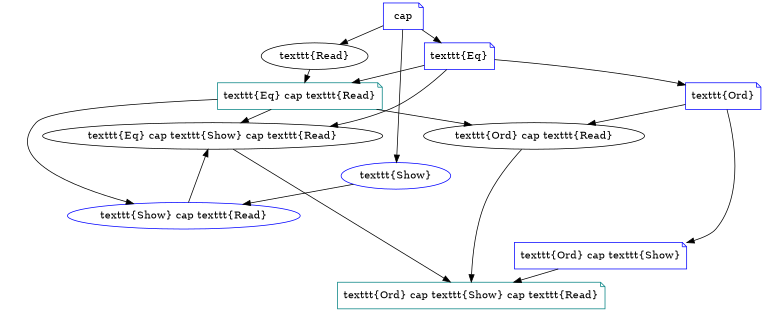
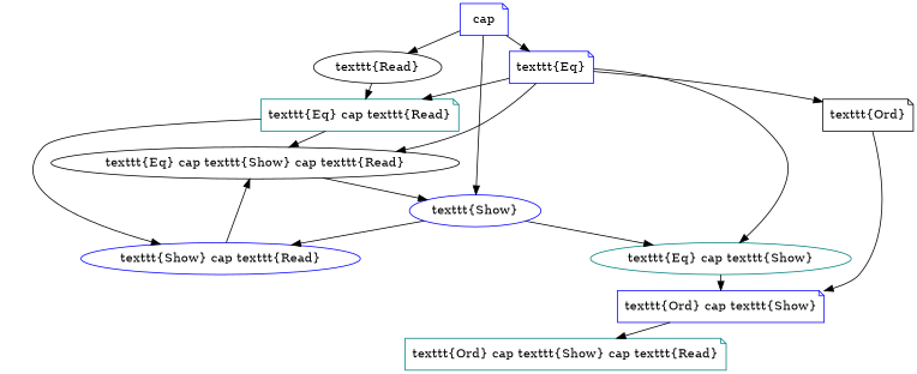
  digraph {
    ranksep=0.25
    node [color=blue shape=note]
    n1 [label=cap]
    "\texttt{Eq}"
    "\texttt{Show}" [shape=ellipse]
    "\texttt{Read}" [color=black shape=ellipse]
-   "\texttt{Ord}"
+   "\texttt{Ord}" [color=black]
+   "\texttt{Eq} \cap \texttt{Show}" [color=teal shape=ellipse]
    "\texttt{Eq} \cap \texttt{Read}" [color=teal]
    "\texttt{Eq} \cap \texttt{Show} \cap \texttt{Read}" [color=black shape=ellipse]
    "\texttt{Show} \cap \texttt{Read}" [shape=ellipse]
    "\texttt{Ord} \cap \texttt{Show}"
-   "\texttt{Ord} \cap \texttt{Read}" [color=black shape=ellipse]
    "\texttt{Ord} \cap \texttt{Show} \cap \texttt{Read}" [color=teal]
    n1 -> "\texttt{Eq}"
    n1 -> "\texttt{Show}"
    n1 -> "\texttt{Read}"
    "\texttt{Eq}" -> "\texttt{Ord}"
+   "\texttt{Eq}" -> "\texttt{Eq} \cap \texttt{Show}"
    "\texttt{Eq}" -> "\texttt{Eq} \cap \texttt{Read}"
    "\texttt{Eq}" -> "\texttt{Eq} \cap \texttt{Show} \cap \texttt{Read}"
+   "\texttt{Show}" -> "\texttt{Eq} \cap \texttt{Show}"
    "\texttt{Show}" -> "\texttt{Show} \cap \texttt{Read}"
    "\texttt{Read}" -> "\texttt{Eq} \cap \texttt{Read}"
    "\texttt{Ord}" -> "\texttt{Ord} \cap \texttt{Show}"
-   "\texttt{Ord}" -> "\texttt{Ord} \cap \texttt{Read}"
+   "\texttt{Eq} \cap \texttt{Show}" -> "\texttt{Ord} \cap \texttt{Show}"
    "\texttt{Eq} \cap \texttt{Read}" -> "\texttt{Eq} \cap \texttt{Show} \cap \texttt{Read}"
    "\texttt{Eq} \cap \texttt{Read}" -> "\texttt{Show} \cap \texttt{Read}"
-   "\texttt{Eq} \cap \texttt{Read}" -> "\texttt{Ord} \cap \texttt{Read}"
-   "\texttt{Eq} \cap \texttt{Show} \cap \texttt{Read}" -> "\texttt{Ord} \cap \texttt{Show} \cap \texttt{Read}"
+   "\texttt{Eq} \cap \texttt{Show} \cap \texttt{Read}" -> "\texttt{Show}"
    "\texttt{Show} \cap \texttt{Read}" -> "\texttt{Eq} \cap \texttt{Show} \cap \texttt{Read}"
    "\texttt{Ord} \cap \texttt{Show}" -> "\texttt{Ord} \cap \texttt{Show} \cap \texttt{Read}"
-   "\texttt{Ord} \cap \texttt{Read}" -> "\texttt{Ord} \cap \texttt{Show} \cap \texttt{Read}"
  }
